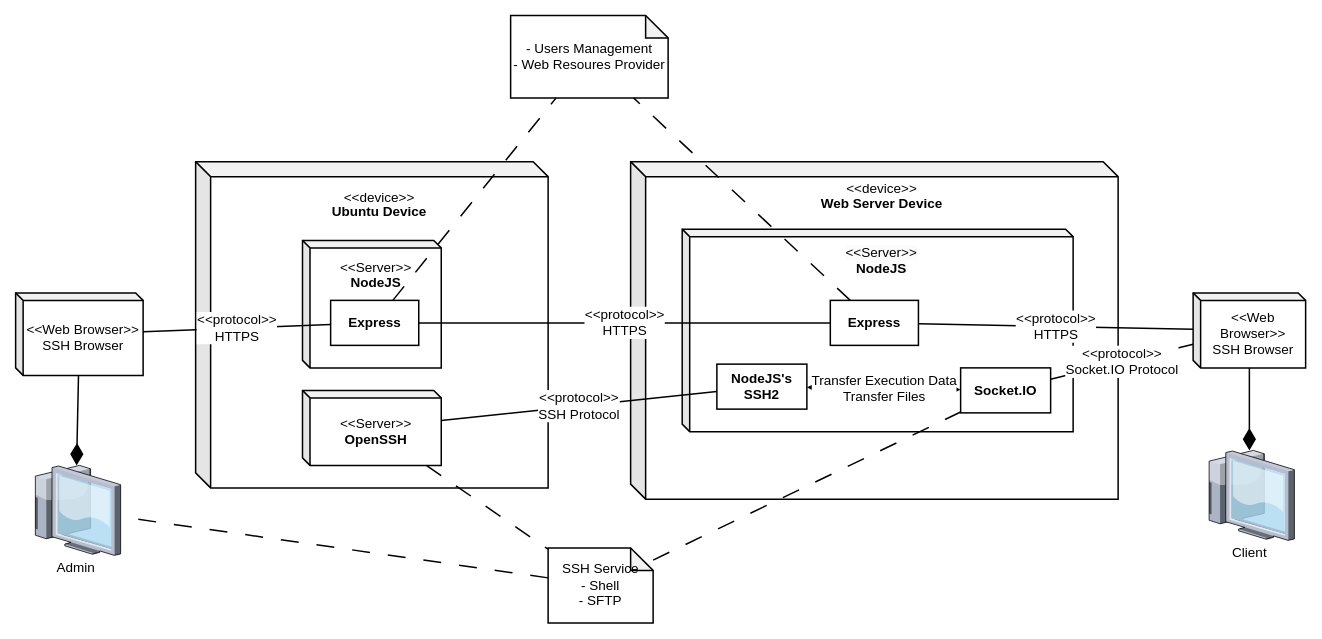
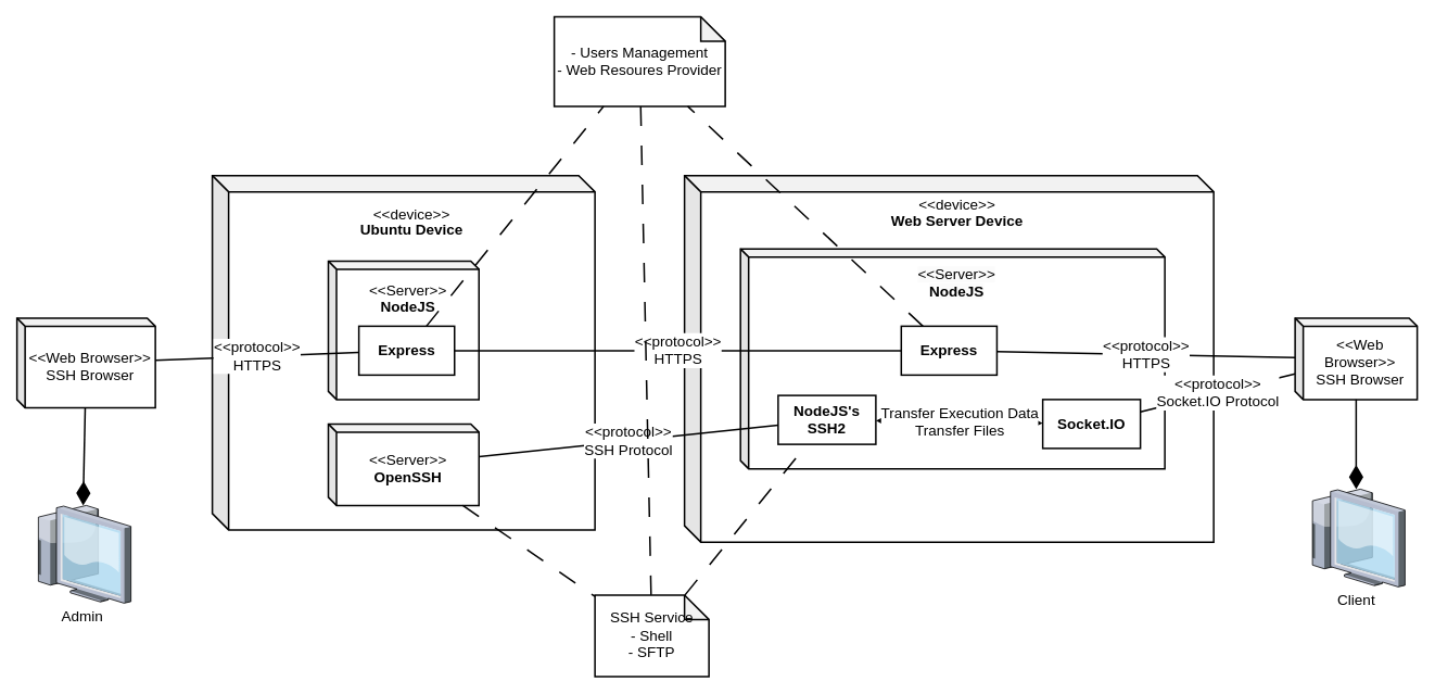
  <mxCell id="0" />
  <mxCell id="1" parent="0" />
  <mxCell id="2" value="Client" style="verticalLabelPosition=bottom;sketch=0;aspect=fixed;html=1;verticalAlign=top;strokeColor=none;align=center;outlineConnect=0;shape=mxgraph.citrix.thin_client;fontSize=18;strokeWidth=2;" parent="1" vertex="1"><mxGeometry x="1605" y="600" width="120" height="120" as="geometry" /></mxCell>
  <mxCell id="3" value="&lt;p style=&quot;line-height: 110%; font-size: 18px;&quot;&gt;&amp;lt;&amp;lt;device&amp;gt;&amp;gt;&lt;br style=&quot;border-color: var(--border-color); font-size: 18px;&quot;&gt;&lt;b style=&quot;border-color: var(--border-color); font-size: 18px;&quot;&gt;Web Server Device&lt;/b&gt;&lt;br style=&quot;font-size: 18px;&quot;&gt;&lt;/p&gt;&lt;p style=&quot;line-height: 110%; font-size: 18px;&quot;&gt;&lt;b style=&quot;border-color: var(--border-color); font-size: 18px;&quot;&gt;&lt;br style=&quot;font-size: 18px;&quot;&gt;&lt;/b&gt;&lt;/p&gt;&lt;p style=&quot;line-height: 110%; font-size: 18px;&quot;&gt;&lt;b style=&quot;border-color: var(--border-color); font-size: 18px;&quot;&gt;&lt;br style=&quot;font-size: 18px;&quot;&gt;&lt;/b&gt;&lt;/p&gt;&lt;p style=&quot;line-height: 110%; font-size: 18px;&quot;&gt;&lt;b style=&quot;border-color: var(--border-color); font-size: 18px;&quot;&gt;&lt;br style=&quot;font-size: 18px;&quot;&gt;&lt;/b&gt;&lt;/p&gt;&lt;p style=&quot;line-height: 110%; font-size: 18px;&quot;&gt;&lt;b style=&quot;border-color: var(--border-color); font-size: 18px;&quot;&gt;&lt;br style=&quot;font-size: 18px;&quot;&gt;&lt;/b&gt;&lt;/p&gt;&lt;p style=&quot;line-height: 110%; font-size: 18px;&quot;&gt;&lt;b style=&quot;border-color: var(--border-color); font-size: 18px;&quot;&gt;&lt;br style=&quot;font-size: 18px;&quot;&gt;&lt;/b&gt;&lt;/p&gt;&lt;p style=&quot;line-height: 110%; font-size: 18px;&quot;&gt;&lt;b style=&quot;border-color: var(--border-color); font-size: 18px;&quot;&gt;&lt;br style=&quot;font-size: 18px;&quot;&gt;&lt;/b&gt;&lt;/p&gt;&lt;p style=&quot;line-height: 110%; font-size: 18px;&quot;&gt;&lt;b style=&quot;border-color: var(--border-color); font-size: 18px;&quot;&gt;&lt;br style=&quot;font-size: 18px;&quot;&gt;&lt;/b&gt;&lt;/p&gt;&lt;p style=&quot;line-height: 110%; font-size: 18px;&quot;&gt;&lt;b style=&quot;border-color: var(--border-color); font-size: 18px;&quot;&gt;&lt;br style=&quot;font-size: 18px;&quot;&gt;&lt;/b&gt;&lt;/p&gt;&lt;p style=&quot;line-height: 110%; font-size: 18px;&quot;&gt;&lt;b style=&quot;border-color: var(--border-color); font-size: 18px;&quot;&gt;&lt;br style=&quot;font-size: 18px;&quot;&gt;&lt;/b&gt;&lt;/p&gt;&lt;p style=&quot;line-height: 110%; font-size: 18px;&quot;&gt;&lt;br&gt;&lt;/p&gt;" style="shape=cube;whiteSpace=wrap;html=1;boundedLbl=1;backgroundOutline=1;darkOpacity=0.05;darkOpacity2=0.1;size=20;fontSize=18;strokeWidth=2;" parent="1" vertex="1"><mxGeometry x="840" y="215" width="650" height="450" as="geometry" /></mxCell>
  <mxCell id="4" value="&lt;br style=&quot;font-size: 18px;&quot;&gt;&lt;span style=&quot;color: rgb(0, 0, 0); font-family: Helvetica; font-size: 18px; font-style: normal; font-variant-ligatures: normal; font-variant-caps: normal; font-weight: 400; letter-spacing: normal; orphans: 2; text-align: center; text-indent: 0px; text-transform: none; widows: 2; word-spacing: 0px; -webkit-text-stroke-width: 0px; background-color: rgb(251, 251, 251); text-decoration-thickness: initial; text-decoration-style: initial; text-decoration-color: initial; float: none; display: inline !important;&quot;&gt;&amp;lt;&amp;lt;Server&amp;gt;&amp;gt;&lt;/span&gt;&lt;br style=&quot;border-color: var(--border-color); color: rgb(0, 0, 0); font-family: Helvetica; font-size: 18px; font-style: normal; font-variant-ligatures: normal; font-variant-caps: normal; font-weight: 400; letter-spacing: normal; orphans: 2; text-align: center; text-indent: 0px; text-transform: none; widows: 2; word-spacing: 0px; -webkit-text-stroke-width: 0px; background-color: rgb(251, 251, 251); text-decoration-thickness: initial; text-decoration-style: initial; text-decoration-color: initial;&quot;&gt;&lt;b style=&quot;border-color: var(--border-color); color: rgb(0, 0, 0); font-family: Helvetica; font-size: 18px; font-style: normal; font-variant-ligatures: normal; font-variant-caps: normal; letter-spacing: normal; orphans: 2; text-align: center; text-indent: 0px; text-transform: none; widows: 2; word-spacing: 0px; -webkit-text-stroke-width: 0px; background-color: rgb(251, 251, 251); text-decoration-thickness: initial; text-decoration-style: initial; text-decoration-color: initial;&quot;&gt;NodeJS&lt;/b&gt;&lt;br style=&quot;font-size: 18px;&quot;&gt;&lt;br style=&quot;font-size: 18px;&quot;&gt;&lt;br style=&quot;font-size: 18px;&quot;&gt;&lt;br style=&quot;font-size: 18px;&quot;&gt;&lt;br style=&quot;font-size: 18px;&quot;&gt;&lt;br style=&quot;font-size: 18px;&quot;&gt;&lt;br style=&quot;font-size: 18px;&quot;&gt;&lt;br style=&quot;font-size: 18px;&quot;&gt;&lt;br style=&quot;font-size: 18px;&quot;&gt;&lt;br style=&quot;font-size: 18px;&quot;&gt;&lt;br style=&quot;font-size: 18px;&quot;&gt;" style="shape=cube;whiteSpace=wrap;html=1;boundedLbl=1;backgroundOutline=1;darkOpacity=0.05;darkOpacity2=0.1;size=10;fontSize=18;strokeWidth=2;" parent="1" vertex="1"><mxGeometry x="908.75" y="305" width="521.25" height="270" as="geometry" /></mxCell>
  <mxCell id="5" value="&lt;b style=&quot;font-size: 18px;&quot;&gt;NodeJS's SSH2&lt;/b&gt;" style="rounded=0;whiteSpace=wrap;html=1;fontSize=18;strokeWidth=2;" parent="1" vertex="1"><mxGeometry x="955" y="485" width="120" height="60" as="geometry" /></mxCell>
  <mxCell id="6" value="&lt;b style=&quot;font-size: 18px;&quot;&gt;Express&lt;/b&gt;" style="rounded=0;whiteSpace=wrap;html=1;fontSize=18;strokeWidth=2;" parent="1" vertex="1"><mxGeometry x="1106.25" y="400" width="117.5" height="60" as="geometry" /></mxCell>
  <mxCell id="7" value="&lt;b style=&quot;font-size: 18px;&quot;&gt;Socket.IO&lt;/b&gt;" style="rounded=0;whiteSpace=wrap;html=1;fontSize=18;strokeWidth=2;" parent="1" vertex="1"><mxGeometry x="1280" y="490" width="120" height="60" as="geometry" /></mxCell>
  <mxCell id="8" value="&amp;lt;&amp;lt;protocol&amp;gt;&amp;gt;&lt;br style=&quot;font-size: 18px;&quot;&gt;Socket.IO Protocol" style="endArrow=none;html=1;rounded=0;fontSize=18;strokeWidth=2;" parent="1" source="7" target="9" edge="1"><mxGeometry width="50" height="50" relative="1" as="geometry"><mxPoint x="1620" y="500" as="sourcePoint" /><mxPoint x="1780" y="570" as="targetPoint" /></mxGeometry></mxCell>
  <mxCell id="9" value="&amp;lt;&amp;lt;Web Browser&amp;gt;&amp;gt;&lt;br style=&quot;border-color: var(--border-color); font-size: 18px;&quot;&gt;SSH Browser" style="shape=cube;whiteSpace=wrap;html=1;boundedLbl=1;backgroundOutline=1;darkOpacity=0.05;darkOpacity2=0.1;size=10;fontSize=18;strokeWidth=2;" parent="1" vertex="1"><mxGeometry x="1590" y="390" width="150" height="100" as="geometry" /></mxCell>
  <mxCell id="10" value="" style="endArrow=diamondThin;endFill=1;endSize=24;html=1;rounded=0;fontSize=18;strokeWidth=2;" parent="1" source="9" target="2" edge="1"><mxGeometry width="160" relative="1" as="geometry"><mxPoint x="1440" y="740" as="sourcePoint" /><mxPoint x="1440" y="880" as="targetPoint" /></mxGeometry></mxCell>
  <mxCell id="11" value="&amp;lt;&amp;lt;protocol&amp;gt;&amp;gt;&lt;br style=&quot;font-size: 18px;&quot;&gt;HTTPS" style="endArrow=none;html=1;rounded=0;fontSize=18;strokeWidth=2;" parent="1" source="6" target="9" edge="1"><mxGeometry width="50" height="50" relative="1" as="geometry"><mxPoint x="1440" y="530" as="sourcePoint" /><mxPoint x="1780" y="530" as="targetPoint" /></mxGeometry></mxCell>
  <mxCell id="12" value="Transfer Execution Data&lt;br style=&quot;font-size: 18px;&quot;&gt;Transfer Files" style="endArrow=block;startArrow=block;endFill=1;startFill=1;html=1;rounded=0;fontSize=18;strokeWidth=2;" parent="1" source="5" target="7" edge="1"><mxGeometry width="160" relative="1" as="geometry"><mxPoint x="1320" y="470" as="sourcePoint" /><mxPoint x="1480" y="470" as="targetPoint" /></mxGeometry></mxCell>
  <mxCell id="13" value="&lt;p style=&quot;line-height: 110%; font-size: 18px;&quot;&gt;&amp;lt;&amp;lt;device&amp;gt;&amp;gt;&lt;br style=&quot;border-color: var(--border-color); font-size: 18px;&quot;&gt;&lt;b style=&quot;border-color: var(--border-color); font-size: 18px;&quot;&gt;Ubuntu Device&lt;/b&gt;&lt;br style=&quot;font-size: 18px;&quot;&gt;&lt;/p&gt;&lt;p style=&quot;line-height: 110%; font-size: 18px;&quot;&gt;&lt;b style=&quot;border-color: var(--border-color); font-size: 18px;&quot;&gt;&lt;br style=&quot;font-size: 18px;&quot;&gt;&lt;/b&gt;&lt;/p&gt;&lt;p style=&quot;line-height: 110%; font-size: 18px;&quot;&gt;&lt;b style=&quot;border-color: var(--border-color); font-size: 18px;&quot;&gt;&lt;br style=&quot;font-size: 18px;&quot;&gt;&lt;/b&gt;&lt;/p&gt;&lt;p style=&quot;line-height: 110%; font-size: 18px;&quot;&gt;&lt;b style=&quot;border-color: var(--border-color); font-size: 18px;&quot;&gt;&lt;br style=&quot;font-size: 18px;&quot;&gt;&lt;/b&gt;&lt;/p&gt;&lt;p style=&quot;line-height: 110%; font-size: 18px;&quot;&gt;&lt;b style=&quot;border-color: var(--border-color); font-size: 18px;&quot;&gt;&lt;br style=&quot;font-size: 18px;&quot;&gt;&lt;/b&gt;&lt;/p&gt;&lt;p style=&quot;line-height: 110%; font-size: 18px;&quot;&gt;&lt;b style=&quot;border-color: var(--border-color); font-size: 18px;&quot;&gt;&lt;br style=&quot;font-size: 18px;&quot;&gt;&lt;/b&gt;&lt;/p&gt;&lt;p style=&quot;line-height: 110%; font-size: 18px;&quot;&gt;&lt;b style=&quot;border-color: var(--border-color); font-size: 18px;&quot;&gt;&lt;br style=&quot;font-size: 18px;&quot;&gt;&lt;/b&gt;&lt;/p&gt;&lt;p style=&quot;line-height: 110%; font-size: 18px;&quot;&gt;&lt;b style=&quot;border-color: var(--border-color); font-size: 18px;&quot;&gt;&lt;br style=&quot;font-size: 18px;&quot;&gt;&lt;/b&gt;&lt;/p&gt;&lt;p style=&quot;line-height: 110%; font-size: 18px;&quot;&gt;&lt;br&gt;&lt;/p&gt;&lt;p style=&quot;line-height: 110%; font-size: 18px;&quot;&gt;&lt;br style=&quot;font-size: 18px;&quot;&gt;&lt;/p&gt;" style="shape=cube;whiteSpace=wrap;html=1;boundedLbl=1;backgroundOutline=1;darkOpacity=0.05;darkOpacity2=0.1;size=20;fontSize=18;strokeWidth=2;" parent="1" vertex="1"><mxGeometry x="260" y="215" width="470" height="435" as="geometry" /></mxCell>
  <mxCell id="14" value="&amp;lt;&amp;lt;Server&amp;gt;&amp;gt;&lt;br style=&quot;font-size: 18px;&quot;&gt;&lt;b style=&quot;font-size: 18px;&quot;&gt;OpenSSH&lt;/b&gt;" style="shape=cube;whiteSpace=wrap;html=1;boundedLbl=1;backgroundOutline=1;darkOpacity=0.05;darkOpacity2=0.1;size=10;fontSize=18;strokeWidth=2;" parent="1" vertex="1"><mxGeometry x="402.5" y="520" width="185" height="100" as="geometry" /></mxCell>
  <mxCell id="15" value="&amp;lt;&amp;lt;protocol&amp;gt;&amp;gt;&lt;br style=&quot;font-size: 18px;&quot;&gt;SSH Protocol" style="endArrow=none;html=1;rounded=0;fontSize=18;strokeWidth=2;" parent="1" source="14" target="5" edge="1"><mxGeometry width="50" height="50" relative="1" as="geometry"><mxPoint x="640" y="732" as="sourcePoint" /><mxPoint x="940" y="710" as="targetPoint" /></mxGeometry></mxCell>
  <mxCell id="16" value="&amp;lt;&amp;lt;Server&amp;gt;&amp;gt;&lt;br style=&quot;font-size: 18px;&quot;&gt;&lt;b style=&quot;font-size: 18px;&quot;&gt;NodeJS&lt;br style=&quot;font-size: 18px;&quot;&gt;&lt;/b&gt;&lt;br style=&quot;font-size: 18px;&quot;&gt;&lt;br style=&quot;font-size: 18px;&quot;&gt;&lt;br style=&quot;font-size: 18px;&quot;&gt;&lt;br style=&quot;font-size: 18px;&quot;&gt;" style="shape=cube;whiteSpace=wrap;html=1;boundedLbl=1;backgroundOutline=1;darkOpacity=0.05;darkOpacity2=0.1;size=10;fontSize=18;strokeWidth=2;" parent="1" vertex="1"><mxGeometry x="402.5" y="320" width="185" height="170" as="geometry" /></mxCell>
  <mxCell id="17" value="&lt;b style=&quot;font-size: 18px;&quot;&gt;Express&lt;/b&gt;" style="rounded=0;whiteSpace=wrap;html=1;fontSize=18;strokeWidth=2;" parent="1" vertex="1"><mxGeometry x="440" y="400" width="117.5" height="60" as="geometry" /></mxCell>
  <mxCell id="18" value="&amp;lt;&amp;lt;protocol&amp;gt;&amp;gt;&lt;br style=&quot;font-size: 18px;&quot;&gt;HTTPS" style="endArrow=none;html=1;rounded=0;fontSize=18;strokeWidth=2;" parent="1" source="17" target="6" edge="1"><mxGeometry width="50" height="50" relative="1" as="geometry"><mxPoint x="1271" y="446" as="sourcePoint" /><mxPoint x="1740" y="494" as="targetPoint" /></mxGeometry></mxCell>
  <mxCell id="19" value="- Users Management&lt;br style=&quot;font-size: 18px;&quot;&gt;- Web Resoures Provider" style="shape=note;whiteSpace=wrap;html=1;backgroundOutline=1;darkOpacity=0.05;fontSize=18;strokeWidth=2;" parent="1" vertex="1"><mxGeometry x="680" y="20" width="210" height="110" as="geometry" /></mxCell>
  <mxCell id="20" value="Admin" style="verticalLabelPosition=bottom;sketch=0;aspect=fixed;html=1;verticalAlign=top;strokeColor=none;align=center;outlineConnect=0;shape=mxgraph.citrix.thin_client;fontSize=18;strokeWidth=2;" parent="1" vertex="1"><mxGeometry x="40" y="620" width="120" height="120" as="geometry" /></mxCell>
  <mxCell id="21" value="&amp;lt;&amp;lt;Web Browser&amp;gt;&amp;gt;&lt;br style=&quot;border-color: var(--border-color); font-size: 18px;&quot;&gt;SSH Browser" style="shape=cube;whiteSpace=wrap;html=1;boundedLbl=1;backgroundOutline=1;darkOpacity=0.05;darkOpacity2=0.1;size=10;fontSize=18;strokeWidth=2;" parent="1" vertex="1"><mxGeometry x="20" y="390" width="170" height="110" as="geometry" /></mxCell>
  <mxCell id="22" value="" style="endArrow=diamondThin;endFill=1;endSize=24;html=1;rounded=0;fontSize=18;strokeWidth=2;" parent="1" source="21" target="20" edge="1"><mxGeometry width="160" relative="1" as="geometry"><mxPoint x="1450" y="750" as="sourcePoint" /><mxPoint x="1450" y="890" as="targetPoint" /></mxGeometry></mxCell>
  <mxCell id="23" value="&amp;lt;&amp;lt;protocol&amp;gt;&amp;gt;&lt;br style=&quot;font-size: 18px;&quot;&gt;HTTPS" style="endArrow=none;html=1;rounded=0;fontSize=18;strokeWidth=2;" parent="1" source="21" target="17" edge="1"><mxGeometry width="50" height="50" relative="1" as="geometry"><mxPoint x="-680" y="380" as="sourcePoint" /><mxPoint x="-95" y="380" as="targetPoint" /></mxGeometry></mxCell>
  <mxCell id="24" value="" style="endArrow=none;dashed=1;html=1;rounded=0;dashPattern=12 12;fontSize=18;strokeWidth=2;" parent="1" source="17" target="19" edge="1"><mxGeometry width="50" height="50" relative="1" as="geometry"><mxPoint x="850" y="470" as="sourcePoint" /><mxPoint x="900" y="420" as="targetPoint" /></mxGeometry></mxCell>
  <mxCell id="25" value="" style="endArrow=none;dashed=1;html=1;rounded=0;dashPattern=12 12;fontSize=18;strokeWidth=2;" parent="1" source="6" target="19" edge="1"><mxGeometry width="50" height="50" relative="1" as="geometry"><mxPoint x="544" y="410" as="sourcePoint" /><mxPoint x="781" y="210" as="targetPoint" /></mxGeometry></mxCell>
  <mxCell id="26" value="" style="endArrow=none;dashed=1;html=1;rounded=0;dashPattern=12 12;fontSize=18;strokeWidth=2;" parent="1" source="14" target="28" edge="1"><mxGeometry width="50" height="50" relative="1" as="geometry"><mxPoint x="536" y="410" as="sourcePoint" /><mxPoint x="660" y="835.333" as="targetPoint" /></mxGeometry></mxCell>
- <mxCell id="27" value="" style="endArrow=none;dashed=1;html=1;rounded=0;dashPattern=12 12;fontSize=18;strokeWidth=2;" parent="1" source="28" target="20" edge="1"><mxGeometry width="50" height="50" relative="1" as="geometry"><mxPoint x="950" y="820" as="sourcePoint" /><mxPoint x="670" y="845.333" as="targetPoint" /></mxGeometry></mxCell>
+ <mxCell id="27" value="" style="endArrow=none;dashed=1;html=1;rounded=0;dashPattern=12 12;fontSize=18;strokeWidth=2;" parent="1" source="28" target="5" edge="1"><mxGeometry width="50" height="50" relative="1" as="geometry"><mxPoint x="950" y="820" as="sourcePoint" /><mxPoint x="670" y="845.333" as="targetPoint" /></mxGeometry></mxCell>
  <mxCell id="28" value="SSH Service&lt;br style=&quot;font-size: 18px;&quot;&gt;- Shell&lt;br style=&quot;font-size: 18px;&quot;&gt;- SFTP" style="shape=note;whiteSpace=wrap;html=1;backgroundOutline=1;darkOpacity=0.05;fontSize=18;strokeWidth=2;" parent="1" vertex="1"><mxGeometry x="730" y="730" width="140" height="100" as="geometry" /></mxCell>
- <mxCell id="29" value="" style="endArrow=none;dashed=1;html=1;rounded=0;dashPattern=12 12;fontSize=18;strokeWidth=2;" parent="1" source="28" target="7" edge="1"><mxGeometry width="50" height="50" relative="1" as="geometry"><mxPoint x="852" y="740" as="sourcePoint" /><mxPoint x="1005" y="560" as="targetPoint" /></mxGeometry></mxCell>
+ <mxCell id="29" value="" style="endArrow=none;dashed=1;html=1;rounded=0;dashPattern=12 12;fontSize=18;strokeWidth=2;" parent="1" source="28" target="19" edge="1"><mxGeometry width="50" height="50" relative="1" as="geometry"><mxPoint x="852" y="740" as="sourcePoint" /><mxPoint x="1005" y="560" as="targetPoint" /></mxGeometry></mxCell>
